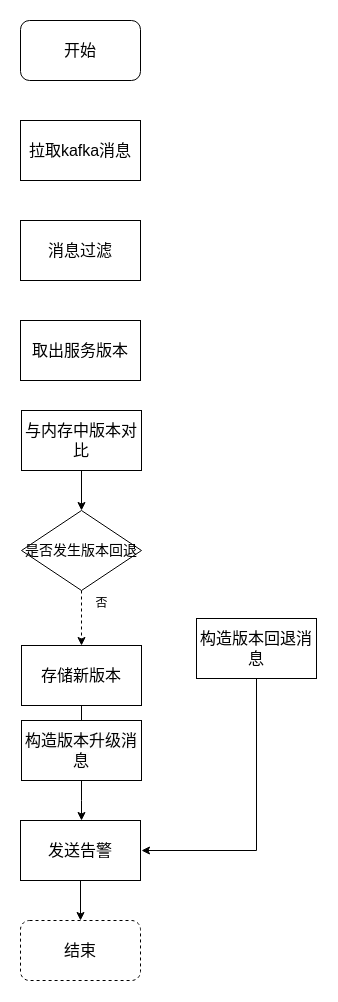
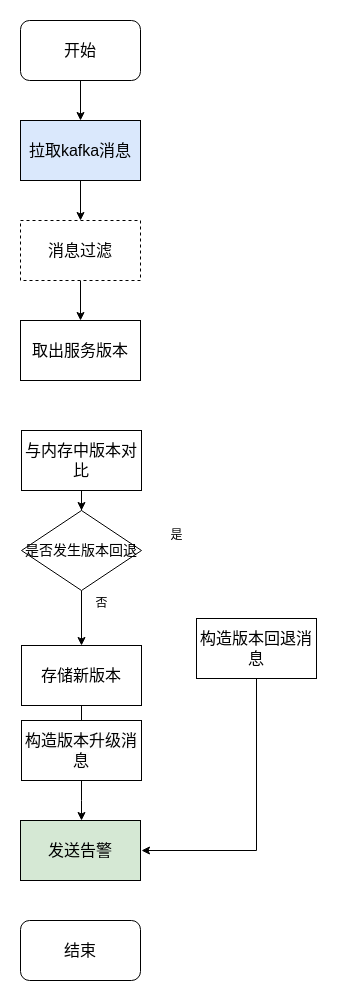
  <mxCell id="0" />
  <mxCell id="1" parent="0" />
+ <mxCell id="2" style="edgeStyle=orthogonalEdgeStyle;rounded=0;orthogonalLoop=1;jettySize=auto;html=1;entryX=0.5;entryY=0;entryDx=0;entryDy=0;" edge="1" parent="1" source="3" target="5"><mxGeometry relative="1" as="geometry" /></mxCell>
  <mxCell id="3" value="&lt;font style=&quot;font-size: 16px;&quot;&gt;开始&lt;/font&gt;" style="rounded=1;whiteSpace=wrap;html=1;" vertex="1" parent="1"><mxGeometry x="20" y="20" width="120" height="60" as="geometry" /></mxCell>
- <mxCell id="5" value="&lt;font style=&quot;font-size: 16px;&quot;&gt;拉取kafka消息&lt;/font&gt;" style="rounded=0;whiteSpace=wrap;html=1;" vertex="1" parent="1"><mxGeometry x="20" y="120" width="120" height="60" as="geometry" /></mxCell>
- <mxCell id="7" value="&lt;font style=&quot;font-size: 16px;&quot;&gt;消息过滤&lt;/font&gt;" style="rounded=0;whiteSpace=wrap;html=1;" vertex="1" parent="1"><mxGeometry x="20" y="220" width="120" height="60" as="geometry" /></mxCell>
+ <mxCell id="4" style="edgeStyle=orthogonalEdgeStyle;rounded=0;orthogonalLoop=1;jettySize=auto;html=1;entryX=0.5;entryY=0;entryDx=0;entryDy=0;" edge="1" parent="1" source="5" target="7"><mxGeometry relative="1" as="geometry" /></mxCell>
+ <mxCell id="5" value="&lt;font style=&quot;font-size: 16px;&quot;&gt;拉取kafka消息&lt;/font&gt;" style="rounded=0;whiteSpace=wrap;html=1;fillColor=#dae8fc;" vertex="1" parent="1"><mxGeometry x="20" y="120" width="120" height="60" as="geometry" /></mxCell>
+ <mxCell id="6" style="edgeStyle=orthogonalEdgeStyle;rounded=0;orthogonalLoop=1;jettySize=auto;html=1;entryX=0.5;entryY=0;entryDx=0;entryDy=0;" edge="1" parent="1" source="7" target="16"><mxGeometry relative="1" as="geometry"><mxPoint x="81" y="310" as="targetPoint" /></mxGeometry></mxCell>
+ <mxCell id="7" value="&lt;font style=&quot;font-size: 16px;&quot;&gt;消息过滤&lt;/font&gt;" style="rounded=0;whiteSpace=wrap;html=1;dashed=1;" vertex="1" parent="1"><mxGeometry x="20" y="220" width="120" height="60" as="geometry" /></mxCell>
  <mxCell id="8" style="edgeStyle=orthogonalEdgeStyle;rounded=0;orthogonalLoop=1;jettySize=auto;html=1;entryX=0.5;entryY=0;entryDx=0;entryDy=0;" edge="1" parent="1" source="9" target="11"><mxGeometry relative="1" as="geometry" /></mxCell>
- <mxCell id="9" value="&lt;font style=&quot;font-size: 16px;&quot;&gt;与内存中版本对比&lt;/font&gt;" style="rounded=0;whiteSpace=wrap;html=1;" vertex="1" parent="1"><mxGeometry x="21" y="410" width="120" height="60" as="geometry" /></mxCell>
- <mxCell id="10" style="edgeStyle=orthogonalEdgeStyle;rounded=0;orthogonalLoop=1;jettySize=auto;html=1;entryX=0.5;entryY=0;entryDx=0;entryDy=0;dashed=1;" edge="1" parent="1" source="11" target="13"><mxGeometry relative="1" as="geometry" /></mxCell>
+ <mxCell id="9" value="&lt;font style=&quot;font-size: 16px;&quot;&gt;与内存中版本对比&lt;/font&gt;" style="rounded=0;whiteSpace=wrap;html=1;" vertex="1" parent="1"><mxGeometry x="21" y="430" width="120" height="60" as="geometry" /></mxCell>
+ <mxCell id="10" style="edgeStyle=orthogonalEdgeStyle;rounded=0;orthogonalLoop=1;jettySize=auto;html=1;entryX=0.5;entryY=0;entryDx=0;entryDy=0;" edge="1" parent="1" source="11" target="13"><mxGeometry relative="1" as="geometry" /></mxCell>
  <mxCell id="11" value="&lt;font style=&quot;font-size: 14px;&quot;&gt;是否发生版本回退&lt;/font&gt;" style="rhombus;whiteSpace=wrap;html=1;" vertex="1" parent="1"><mxGeometry x="21" y="510" width="120" height="80" as="geometry" /></mxCell>
  <mxCell id="12" style="edgeStyle=orthogonalEdgeStyle;rounded=0;orthogonalLoop=1;jettySize=auto;html=1;entryX=0.5;entryY=0;entryDx=0;entryDy=0;" edge="1" parent="1" source="13"><mxGeometry relative="1" as="geometry"><mxPoint x="80" y="720" as="targetPoint" /></mxGeometry></mxCell>
  <mxCell id="13" value="&lt;span style=&quot;font-size: 16px;&quot;&gt;存储新版本&lt;/span&gt;" style="rounded=0;whiteSpace=wrap;html=1;" vertex="1" parent="1"><mxGeometry x="21" y="645" width="120" height="60" as="geometry" /></mxCell>
  <mxCell id="14" value="否" style="text;html=1;align=center;verticalAlign=middle;resizable=0;points=[];autosize=1;strokeColor=none;fillColor=none;" vertex="1" parent="1"><mxGeometry x="81" y="588" width="40" height="30" as="geometry" /></mxCell>
+ <mxCell id="15" value="是" style="text;html=1;align=center;verticalAlign=middle;resizable=0;points=[];autosize=1;strokeColor=none;fillColor=none;" vertex="1" parent="1"><mxGeometry x="156" y="520" width="40" height="30" as="geometry" /></mxCell>
  <mxCell id="16" value="&lt;font style=&quot;font-size: 16px;&quot;&gt;取出服务版本&lt;/font&gt;" style="rounded=0;whiteSpace=wrap;html=1;" vertex="1" parent="1"><mxGeometry x="20" y="320" width="120" height="60" as="geometry" /></mxCell>
  <mxCell id="17" style="edgeStyle=orthogonalEdgeStyle;rounded=0;orthogonalLoop=1;jettySize=auto;html=1;entryX=1;entryY=0.5;entryDx=0;entryDy=0;" edge="1" parent="1" source="18"><mxGeometry relative="1" as="geometry"><mxPoint x="141" y="850" as="targetPoint" /><Array as="points"><mxPoint x="256" y="850" /></Array></mxGeometry></mxCell>
  <mxCell id="18" value="&lt;span style=&quot;font-size: 16px;&quot;&gt;构造版本回退消息&lt;/span&gt;" style="rounded=0;whiteSpace=wrap;html=1;" vertex="1" parent="1"><mxGeometry x="196" y="618" width="120" height="60" as="geometry" /></mxCell>
  <mxCell id="19" style="edgeStyle=orthogonalEdgeStyle;rounded=0;orthogonalLoop=1;jettySize=auto;html=1;entryX=0.5;entryY=0;entryDx=0;entryDy=0;" edge="1" parent="1" source="20"><mxGeometry relative="1" as="geometry"><mxPoint x="81" y="820" as="targetPoint" /></mxGeometry></mxCell>
  <mxCell id="20" value="&lt;span style=&quot;color: rgb(0, 0, 0); font-family: Helvetica; font-size: 16px; font-style: normal; font-variant-ligatures: normal; font-variant-caps: normal; font-weight: 400; letter-spacing: normal; orphans: 2; text-align: center; text-indent: 0px; text-transform: none; widows: 2; word-spacing: 0px; -webkit-text-stroke-width: 0px; background-color: rgb(251, 251, 251); text-decoration-thickness: initial; text-decoration-style: initial; text-decoration-color: initial; float: none; display: inline !important;&quot;&gt;构造版本升级消息&lt;/span&gt;" style="rounded=0;whiteSpace=wrap;html=1;" vertex="1" parent="1"><mxGeometry x="21" y="720" width="120" height="60" as="geometry" /></mxCell>
- <mxCell id="21" style="edgeStyle=orthogonalEdgeStyle;rounded=0;orthogonalLoop=1;jettySize=auto;html=1;" edge="1" parent="1" source="22" target="23"><mxGeometry relative="1" as="geometry" /></mxCell>
- <mxCell id="22" value="&lt;font style=&quot;font-size: 16px;&quot;&gt;发送告警&lt;/font&gt;" style="rounded=0;whiteSpace=wrap;html=1;" vertex="1" parent="1"><mxGeometry x="20" y="820" width="120" height="60" as="geometry" /></mxCell>
- <mxCell id="23" value="&lt;font style=&quot;font-size: 16px;&quot;&gt;结束&lt;/font&gt;" style="rounded=1;whiteSpace=wrap;html=1;dashed=1;" vertex="1" parent="1"><mxGeometry x="20" y="920" width="120" height="60" as="geometry" /></mxCell>
+ <mxCell id="22" value="&lt;font style=&quot;font-size: 16px;&quot;&gt;发送告警&lt;/font&gt;" style="rounded=0;whiteSpace=wrap;html=1;fillColor=#d5e8d4;" vertex="1" parent="1"><mxGeometry x="20" y="820" width="120" height="60" as="geometry" /></mxCell>
+ <mxCell id="23" value="&lt;font style=&quot;font-size: 16px;&quot;&gt;结束&lt;/font&gt;" style="rounded=1;whiteSpace=wrap;html=1;" vertex="1" parent="1"><mxGeometry x="20" y="920" width="120" height="60" as="geometry" /></mxCell>
